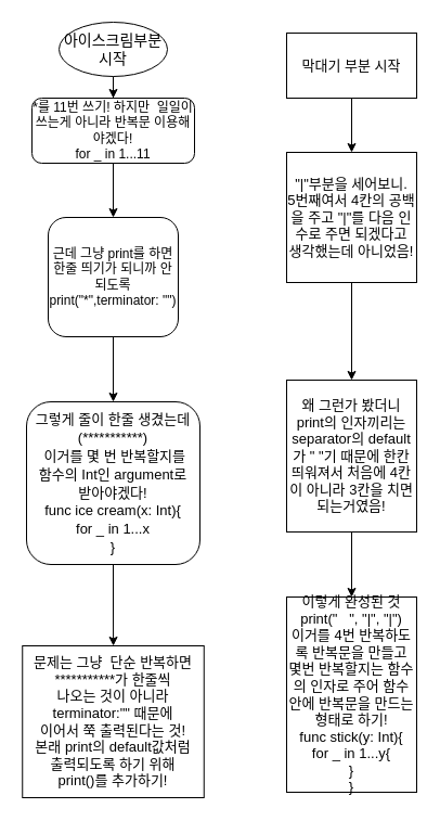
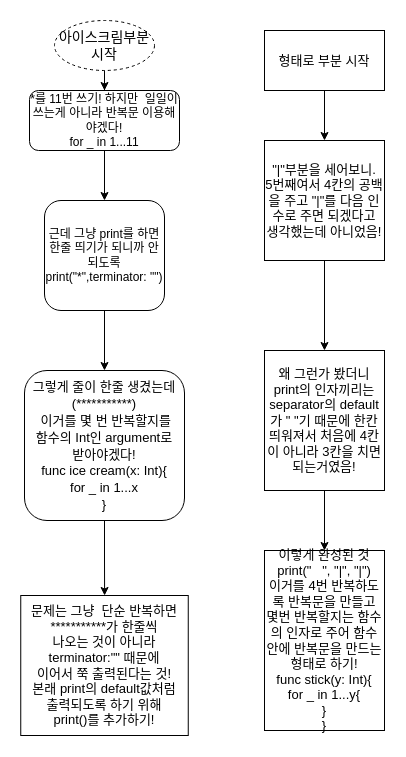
  <mxCell id="0" />
  <mxCell id="1" parent="0" />
  <mxCell id="2" value="" style="edgeStyle=orthogonalEdgeStyle;rounded=0;orthogonalLoop=1;jettySize=auto;html=1;fontSize=14;" edge="1" parent="1" source="3" target="5"><mxGeometry relative="1" as="geometry" /></mxCell>
  <mxCell id="3" value="*를 11번 쓰기! 하지만 &amp;nbsp;일일이 쓰는게 아니라 반복문 이용해야겠다!&lt;br&gt;for _ in 1...11" style="rounded=1;whiteSpace=wrap;html=1;fontSize=12;glass=0;strokeWidth=1;shadow=0;" parent="1" vertex="1"><mxGeometry x="29" y="90" width="150" height="60" as="geometry" /></mxCell>
  <mxCell id="4" value="" style="edgeStyle=orthogonalEdgeStyle;rounded=0;orthogonalLoop=1;jettySize=auto;html=1;fontSize=14;" edge="1" parent="1" source="5" target="9"><mxGeometry relative="1" as="geometry" /></mxCell>
  <mxCell id="5" value="근데 그냥 print를 하면 한줄 띄기가 되니까 안되도록 &lt;br&gt;print(&quot;*&quot;,terminator: &quot;&quot;)" style="rounded=1;whiteSpace=wrap;html=1;fontSize=12;glass=0;strokeWidth=1;shadow=0;" parent="1" vertex="1"><mxGeometry x="44" y="200" width="120" height="110" as="geometry" /></mxCell>
  <mxCell id="6" value="" style="edgeStyle=orthogonalEdgeStyle;rounded=0;orthogonalLoop=1;jettySize=auto;html=1;fontSize=14;" edge="1" parent="1" source="7" target="3"><mxGeometry relative="1" as="geometry" /></mxCell>
- <mxCell id="7" value="&lt;font style=&quot;font-size: 14px;&quot;&gt;아이스크림부분&lt;br&gt;시작&lt;/font&gt;" style="ellipse;whiteSpace=wrap;html=1;" vertex="1" parent="1"><mxGeometry x="54" y="20" width="100" height="50" as="geometry" /></mxCell>
+ <mxCell id="7" value="&lt;font style=&quot;font-size: 14px;&quot;&gt;아이스크림부분&lt;br&gt;시작&lt;/font&gt;" style="ellipse;whiteSpace=wrap;html=1;dashed=1;" vertex="1" parent="1"><mxGeometry x="54" y="20" width="100" height="50" as="geometry" /></mxCell>
  <mxCell id="8" value="" style="edgeStyle=orthogonalEdgeStyle;rounded=0;orthogonalLoop=1;jettySize=auto;html=1;fontSize=13;" edge="1" parent="1" source="9" target="10"><mxGeometry relative="1" as="geometry" /></mxCell>
  <mxCell id="9" value="&lt;font style=&quot;font-size: 13px;&quot;&gt;그렇게 줄이 한줄 생겼는데&lt;br&gt;(***********)&lt;br&gt;&amp;nbsp;이거를 몇 번 반복할지를 &lt;br&gt;함수의 Int인 argument로 &lt;br&gt;받아야겠다!&lt;br&gt;func ice cream(x: Int){&lt;br&gt;for _ in 1...x&lt;br&gt;}&lt;br&gt;&lt;/font&gt;" style="rounded=1;whiteSpace=wrap;html=1;fontSize=14;" vertex="1" parent="1"><mxGeometry x="24" y="370" width="160" height="150" as="geometry" /></mxCell>
  <mxCell id="10" value="문제는 그냥 &amp;nbsp;단순 반복하면 ***********가 한줄씩 &lt;br&gt;나오는 것이 아니라&lt;br&gt;terminator:&quot;&quot; 때문에 &lt;br&gt;이어서 쭉 출력된다는 것!&lt;br&gt;본래 print의 default값처럼 &lt;br&gt;출력되도록 하기 위해&lt;br&gt;print()를 추가하기!" style="rounded=0;whiteSpace=wrap;html=1;fontSize=13;" vertex="1" parent="1"><mxGeometry x="20.25" y="595" width="167.5" height="140" as="geometry" /></mxCell>
  <mxCell id="11" value="" style="edgeStyle=orthogonalEdgeStyle;rounded=0;orthogonalLoop=1;jettySize=auto;html=1;fontSize=13;" edge="1" parent="1" source="12" target="14"><mxGeometry relative="1" as="geometry" /></mxCell>
- <mxCell id="12" value="막대기 부분 시작" style="rounded=0;whiteSpace=wrap;html=1;fontSize=13;" vertex="1" parent="1"><mxGeometry x="264" y="30" width="120" height="60" as="geometry" /></mxCell>
+ <mxCell id="12" value="형태로 부분 시작" style="rounded=0;whiteSpace=wrap;html=1;fontSize=13;" vertex="1" parent="1"><mxGeometry x="264" y="30" width="120" height="60" as="geometry" /></mxCell>
  <mxCell id="13" value="" style="edgeStyle=orthogonalEdgeStyle;rounded=0;orthogonalLoop=1;jettySize=auto;html=1;fontSize=13;" edge="1" parent="1" source="14" target="16"><mxGeometry relative="1" as="geometry" /></mxCell>
  <mxCell id="14" value="&quot;|&quot;부분을 세어보니.&lt;br&gt;5번째여서 4칸의 공백을 주고 &quot;|&quot;를 다음 인수로 주면 되겠다고 생각했는데 아니었음!" style="rounded=0;whiteSpace=wrap;html=1;fontSize=13;" vertex="1" parent="1"><mxGeometry x="264" y="140" width="120" height="120" as="geometry" /></mxCell>
  <mxCell id="15" value="" style="edgeStyle=orthogonalEdgeStyle;rounded=0;orthogonalLoop=1;jettySize=auto;html=1;fontSize=13;" edge="1" parent="1" source="16" target="17"><mxGeometry relative="1" as="geometry" /></mxCell>
  <mxCell id="16" value="왜 그런가 봤더니 print의 인자끼리는 separator의 default가 &quot; &quot;기 때문에 한칸 띄워져서 처음에 4칸이 아니라 3칸을 치면 되는거였음!" style="rounded=0;whiteSpace=wrap;html=1;fontSize=13;" vertex="1" parent="1"><mxGeometry x="264" y="350" width="120" height="140" as="geometry" /></mxCell>
  <mxCell id="17" value="이렇게 완성된 것&lt;br&gt;print(&quot; &amp;nbsp; &quot;, &quot;|&quot;, &quot;|&quot;)&lt;br&gt;이거를 4번 반복하도록 반복문을 만들고 몇번 반복할지는 함수의 인자로 주어 함수 안에 반복문을 만드는 형태로 하기!&lt;br&gt;func stick(y: Int){&lt;br&gt;for _ in 1...y{&lt;br&gt;}&lt;br&gt;}" style="whiteSpace=wrap;html=1;fontSize=13;rounded=0;" vertex="1" parent="1"><mxGeometry x="264" y="550" width="120" height="180" as="geometry" /></mxCell>
